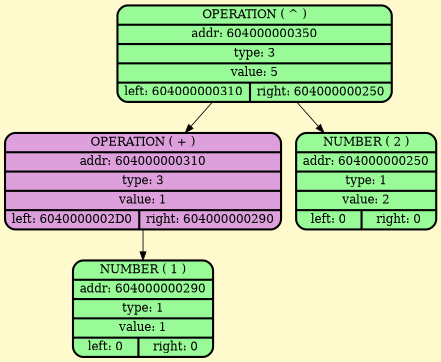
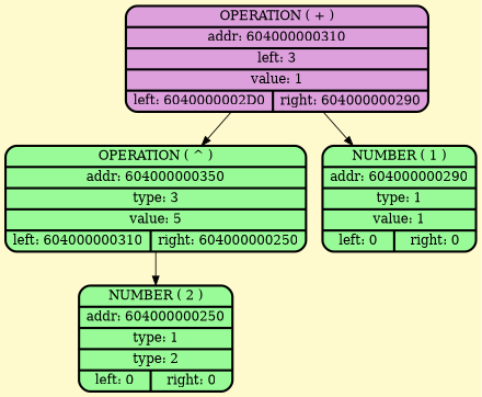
  digraph {
    bgcolor=lemonchiffon
    node [color="#000000" fillcolor=palegreen fontcolor="#000000" penwidth=2.5 shape=Mrecord style=filled]
    n1 [label=" {OPERATION ( ^ ) | addr: 604000000350 | type: 3 | value: 5 | {left: 604000000310 | right: 604000000250}} "]
-   n2 [fillcolor=plum label=" {OPERATION ( + ) | addr: 604000000310 | type: 3 | value: 1 | {left: 6040000002D0 | right: 604000000290}} "]
-   n3 [label="  {NUMBER ( 2 )| addr: 604000000250 | type: 1| value: 2 | {left: 0 | right: 0}} "]
+   n2 [fillcolor=plum label=" {OPERATION ( + ) | addr: 604000000310 | left: 3 | value: 1 | {left: 6040000002D0 | right: 604000000290}} "]
+   n3 [label="  {NUMBER ( 2 )| addr: 604000000250 | type: 1| type: 2 | {left: 0 | right: 0}} "]
    n4 [label="  {NUMBER ( 1 )| addr: 604000000290 | type: 1| value: 1 | {left: 0 | right: 0}} "]
-   n1 -> n2
+   n2 -> n1
    n1 -> n3
    n2 -> n4
  }
